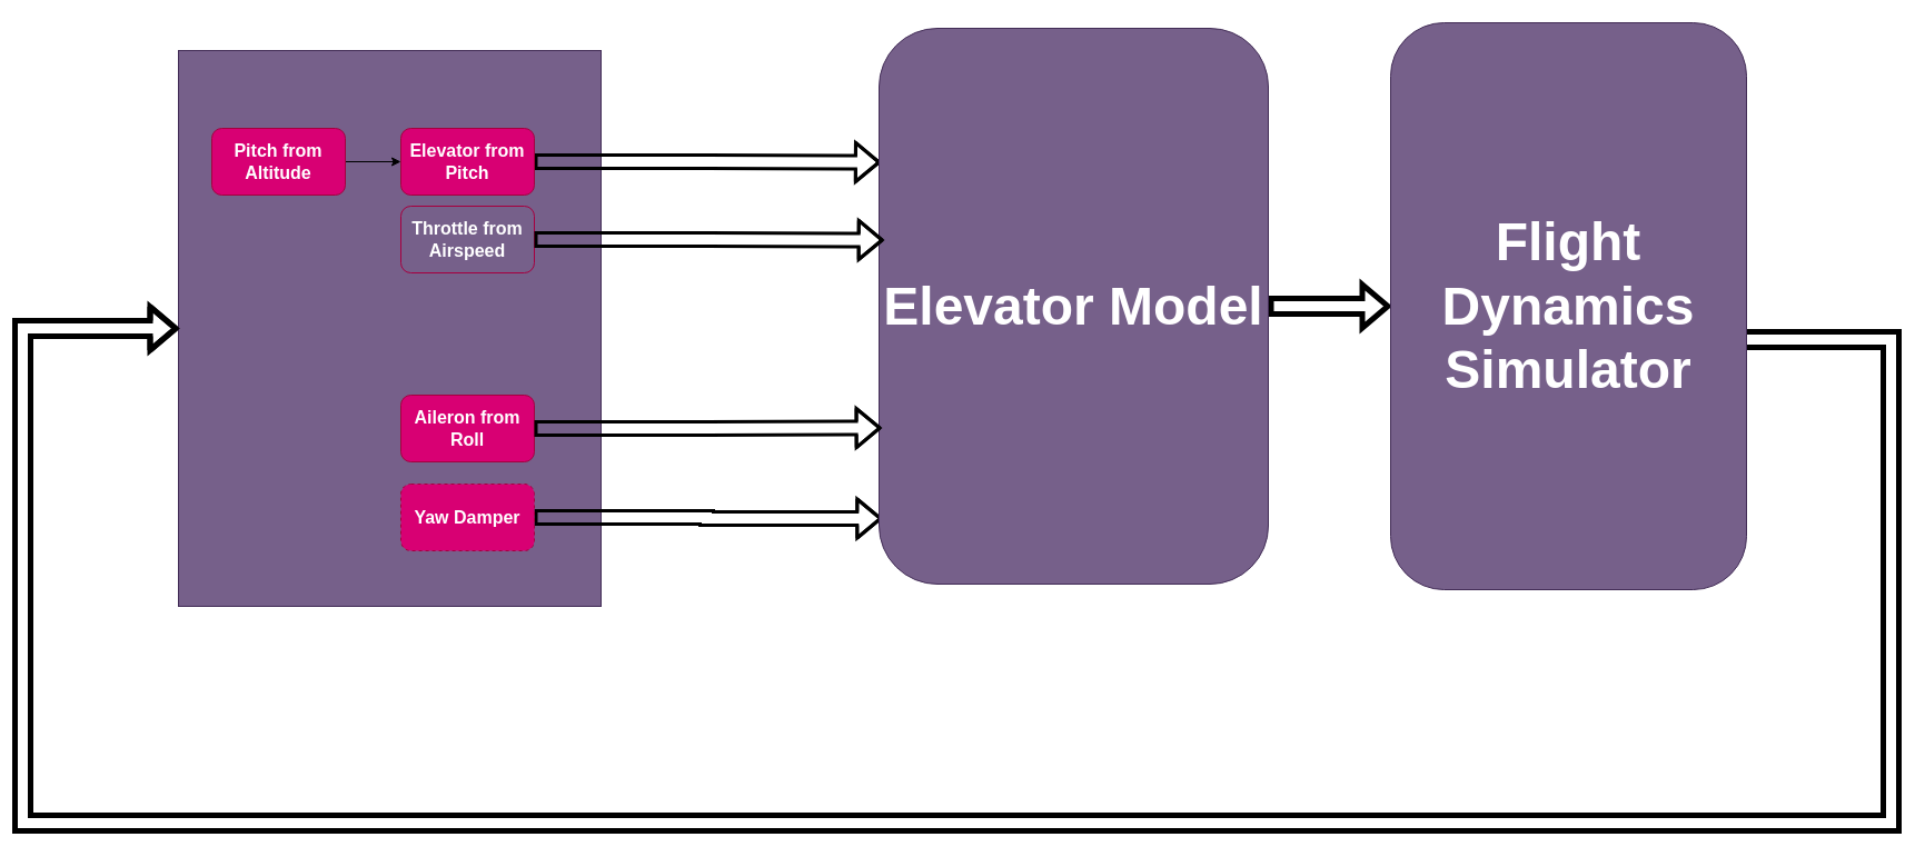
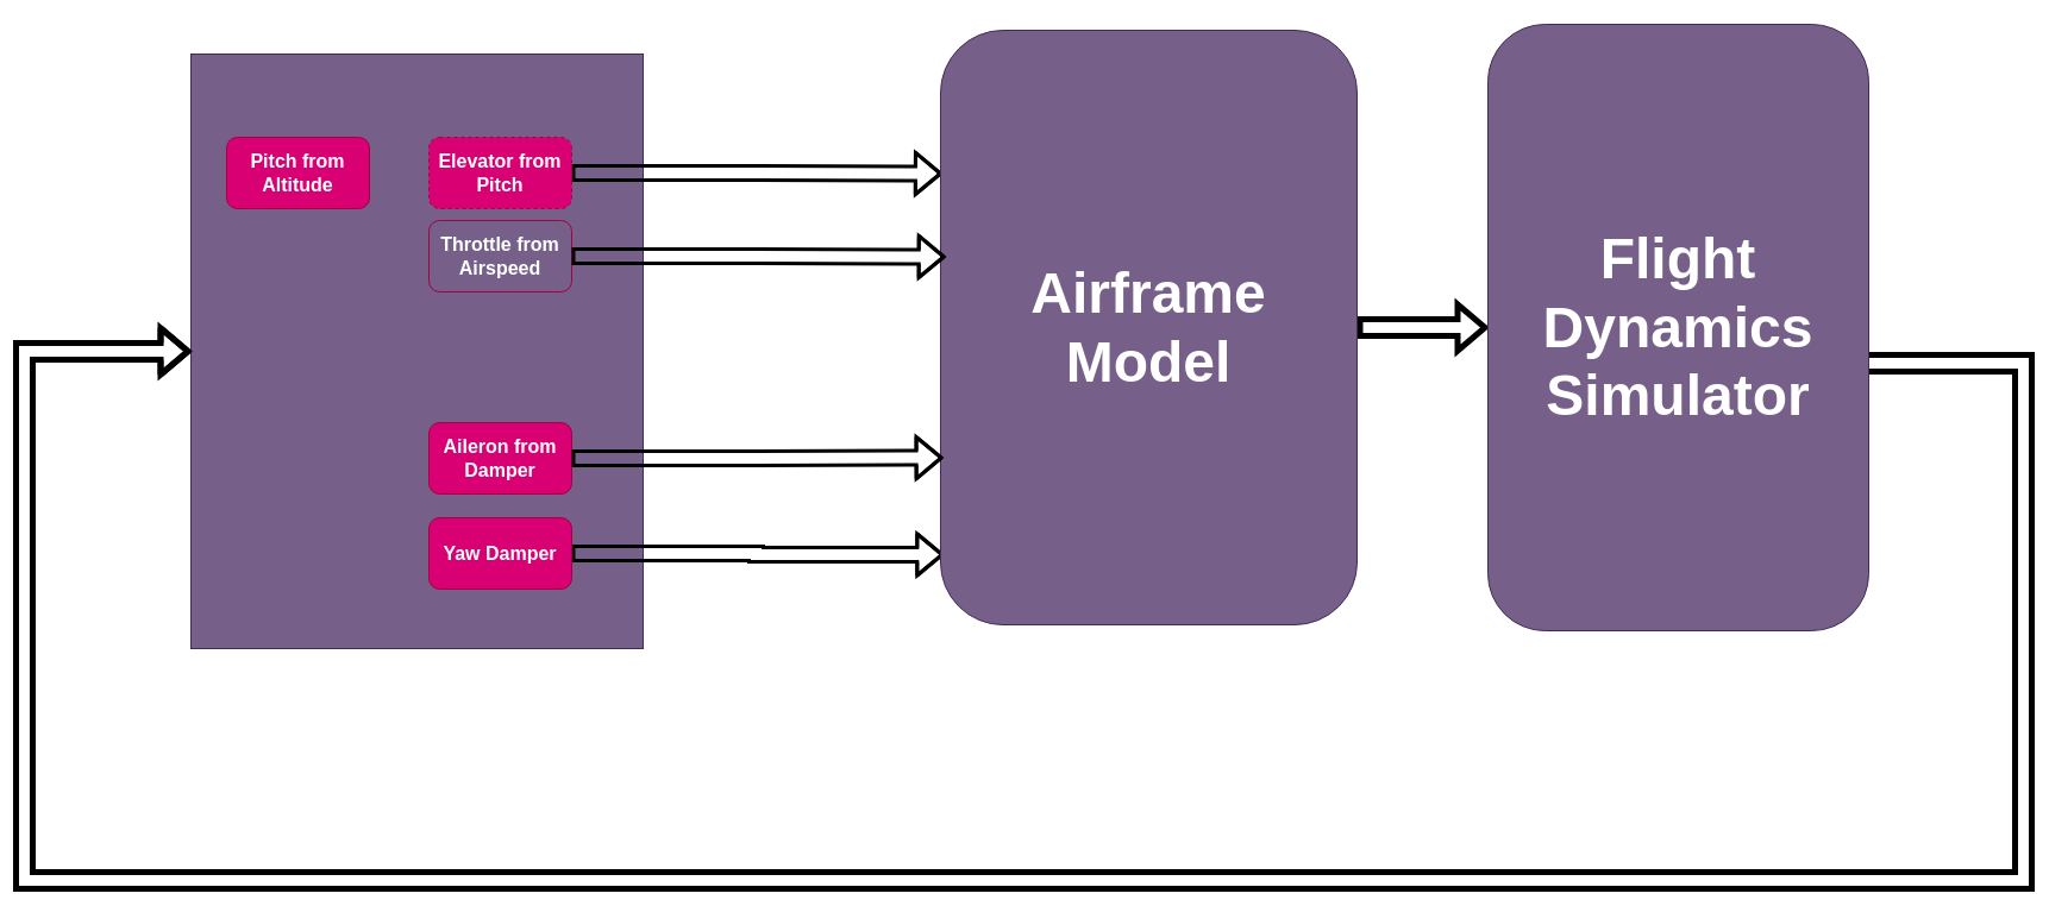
  <mxCell id="0" />
  <mxCell id="1" parent="0" />
  <mxCell id="2" value="" style="rounded=0;whiteSpace=wrap;html=1;fillColor=#76608a;fontColor=#ffffff;strokeColor=#432D57;" vertex="1" parent="1"><mxGeometry x="160" y="45" width="380" height="500" as="geometry" /></mxCell>
  <mxCell id="3" value="&lt;b&gt;&lt;font style=&quot;font-size: 16px;&quot;&gt;Throttle from Airspeed&lt;/font&gt;&lt;/b&gt;" style="rounded=1;whiteSpace=wrap;html=1;fillColor=#76608a;strokeColor=#A50040;fontColor=#ffffff;" vertex="1" parent="1"><mxGeometry x="360" y="185" width="120" height="60" as="geometry" /></mxCell>
  <mxCell id="4" style="edgeStyle=orthogonalEdgeStyle;rounded=0;orthogonalLoop=1;jettySize=auto;html=1;entryX=0.004;entryY=0.241;entryDx=0;entryDy=0;shape=flexArrow;strokeWidth=3;entryPerimeter=0;" edge="1" parent="1" source="5" target="12"><mxGeometry relative="1" as="geometry"><mxPoint x="699.28" y="211.58" as="targetPoint" /></mxGeometry></mxCell>
- <mxCell id="5" value="&lt;span style=&quot;font-size: 16px;&quot;&gt;&lt;b&gt;Elevator from Pitch&lt;/b&gt;&lt;/span&gt;" style="rounded=1;whiteSpace=wrap;html=1;fillColor=#d80073;strokeColor=#A50040;fontColor=#ffffff;" vertex="1" parent="1"><mxGeometry x="360" y="115" width="120" height="60" as="geometry" /></mxCell>
- <mxCell id="6" style="edgeStyle=orthogonalEdgeStyle;rounded=0;orthogonalLoop=1;jettySize=auto;html=1;exitX=1;exitY=0.5;exitDx=0;exitDy=0;entryX=0;entryY=0.5;entryDx=0;entryDy=0;" edge="1" parent="1" source="7" target="5"><mxGeometry relative="1" as="geometry" /></mxCell>
+ <mxCell id="5" value="&lt;span style=&quot;font-size: 16px;&quot;&gt;&lt;b&gt;Elevator from Pitch&lt;/b&gt;&lt;/span&gt;" style="rounded=1;whiteSpace=wrap;html=1;fillColor=#d80073;strokeColor=#A50040;fontColor=#ffffff;dashed=1;" vertex="1" parent="1"><mxGeometry x="360" y="115" width="120" height="60" as="geometry" /></mxCell>
  <mxCell id="7" value="&lt;span style=&quot;font-size: 16px;&quot;&gt;&lt;b&gt;Pitch from Altitude&lt;/b&gt;&lt;/span&gt;" style="rounded=1;whiteSpace=wrap;html=1;fillColor=#d80073;strokeColor=#A50040;fontColor=#ffffff;" vertex="1" parent="1"><mxGeometry x="190" y="115" width="120" height="60" as="geometry" /></mxCell>
  <mxCell id="8" style="edgeStyle=orthogonalEdgeStyle;rounded=0;orthogonalLoop=1;jettySize=auto;html=1;shape=flexArrow;strokeWidth=3;entryX=0.008;entryY=0.882;entryDx=0;entryDy=0;entryPerimeter=0;" edge="1" parent="1" source="9" target="12"><mxGeometry relative="1" as="geometry"><mxPoint x="680" y="425" as="targetPoint" /></mxGeometry></mxCell>
- <mxCell id="9" value="&lt;span style=&quot;font-size: 16px;&quot;&gt;&lt;b&gt;Yaw Damper&lt;/b&gt;&lt;/span&gt;" style="rounded=1;whiteSpace=wrap;html=1;fillColor=#d80073;strokeColor=#A50040;fontColor=#ffffff;dashed=1;" vertex="1" parent="1"><mxGeometry x="360" y="435" width="120" height="60" as="geometry" /></mxCell>
- <mxCell id="10" value="&lt;span style=&quot;font-size: 16px;&quot;&gt;&lt;b&gt;Aileron from Roll&lt;/b&gt;&lt;/span&gt;" style="rounded=1;whiteSpace=wrap;html=1;fillColor=#d80073;strokeColor=#A50040;fontColor=#ffffff;" vertex="1" parent="1"><mxGeometry x="360" y="355" width="120" height="60" as="geometry" /></mxCell>
+ <mxCell id="9" value="&lt;span style=&quot;font-size: 16px;&quot;&gt;&lt;b&gt;Yaw Damper&lt;/b&gt;&lt;/span&gt;" style="rounded=1;whiteSpace=wrap;html=1;fillColor=#d80073;strokeColor=#A50040;fontColor=#ffffff;" vertex="1" parent="1"><mxGeometry x="360" y="435" width="120" height="60" as="geometry" /></mxCell>
+ <mxCell id="10" value="&lt;span style=&quot;font-size: 16px;&quot;&gt;&lt;b&gt;Aileron from Damper&lt;/b&gt;&lt;/span&gt;" style="rounded=1;whiteSpace=wrap;html=1;fillColor=#d80073;strokeColor=#A50040;fontColor=#ffffff;" vertex="1" parent="1"><mxGeometry x="360" y="355" width="120" height="60" as="geometry" /></mxCell>
  <mxCell id="11" style="edgeStyle=orthogonalEdgeStyle;rounded=0;orthogonalLoop=1;jettySize=auto;html=1;shape=flexArrow;strokeWidth=5;" edge="1" parent="1" source="12" target="16"><mxGeometry relative="1" as="geometry" /></mxCell>
- <mxCell id="12" value="&lt;b style=&quot;&quot;&gt;&lt;font style=&quot;font-size: 48px;&quot;&gt;Elevator Model&lt;/font&gt;&lt;/b&gt;" style="rounded=1;whiteSpace=wrap;html=1;fillColor=#76608a;strokeColor=#432D57;fontColor=#ffffff;" vertex="1" parent="1"><mxGeometry x="790" y="25" width="350" height="500" as="geometry" /></mxCell>
+ <mxCell id="12" value="&lt;b style=&quot;&quot;&gt;&lt;font style=&quot;font-size: 48px;&quot;&gt;Airframe Model&lt;/font&gt;&lt;/b&gt;" style="rounded=1;whiteSpace=wrap;html=1;fillColor=#76608a;strokeColor=#432D57;fontColor=#ffffff;" vertex="1" parent="1"><mxGeometry x="790" y="25" width="350" height="500" as="geometry" /></mxCell>
  <mxCell id="13" style="edgeStyle=orthogonalEdgeStyle;rounded=0;orthogonalLoop=1;jettySize=auto;html=1;entryX=0.012;entryY=0.381;entryDx=0;entryDy=0;entryPerimeter=0;shape=flexArrow;strokeWidth=3;" edge="1" parent="1" source="3" target="12"><mxGeometry relative="1" as="geometry" /></mxCell>
  <mxCell id="14" style="edgeStyle=orthogonalEdgeStyle;rounded=0;orthogonalLoop=1;jettySize=auto;html=1;shape=flexArrow;strokeWidth=3;entryX=0.006;entryY=0.719;entryDx=0;entryDy=0;entryPerimeter=0;" edge="1" parent="1" source="10" target="12"><mxGeometry relative="1" as="geometry" /></mxCell>
  <mxCell id="15" style="edgeStyle=orthogonalEdgeStyle;rounded=0;orthogonalLoop=1;jettySize=auto;html=1;strokeWidth=5;shape=flexArrow;entryX=0;entryY=0.5;entryDx=0;entryDy=0;" edge="1" parent="1" target="2"><mxGeometry relative="1" as="geometry"><mxPoint x="150" y="310" as="targetPoint" /><mxPoint x="1540" y="305" as="sourcePoint" /><Array as="points"><mxPoint x="1700" y="305" /><mxPoint x="1700" y="740" /><mxPoint x="20" y="740" /><mxPoint x="20" y="295" /></Array></mxGeometry></mxCell>
  <mxCell id="16" value="&lt;b style=&quot;&quot;&gt;&lt;font style=&quot;font-size: 48px;&quot;&gt;Flight Dynamics Simulator&lt;/font&gt;&lt;/b&gt;" style="rounded=1;whiteSpace=wrap;html=1;fillColor=#76608a;strokeColor=#432D57;fontColor=#ffffff;" vertex="1" parent="1"><mxGeometry x="1250" y="20" width="320" height="510" as="geometry" /></mxCell>
